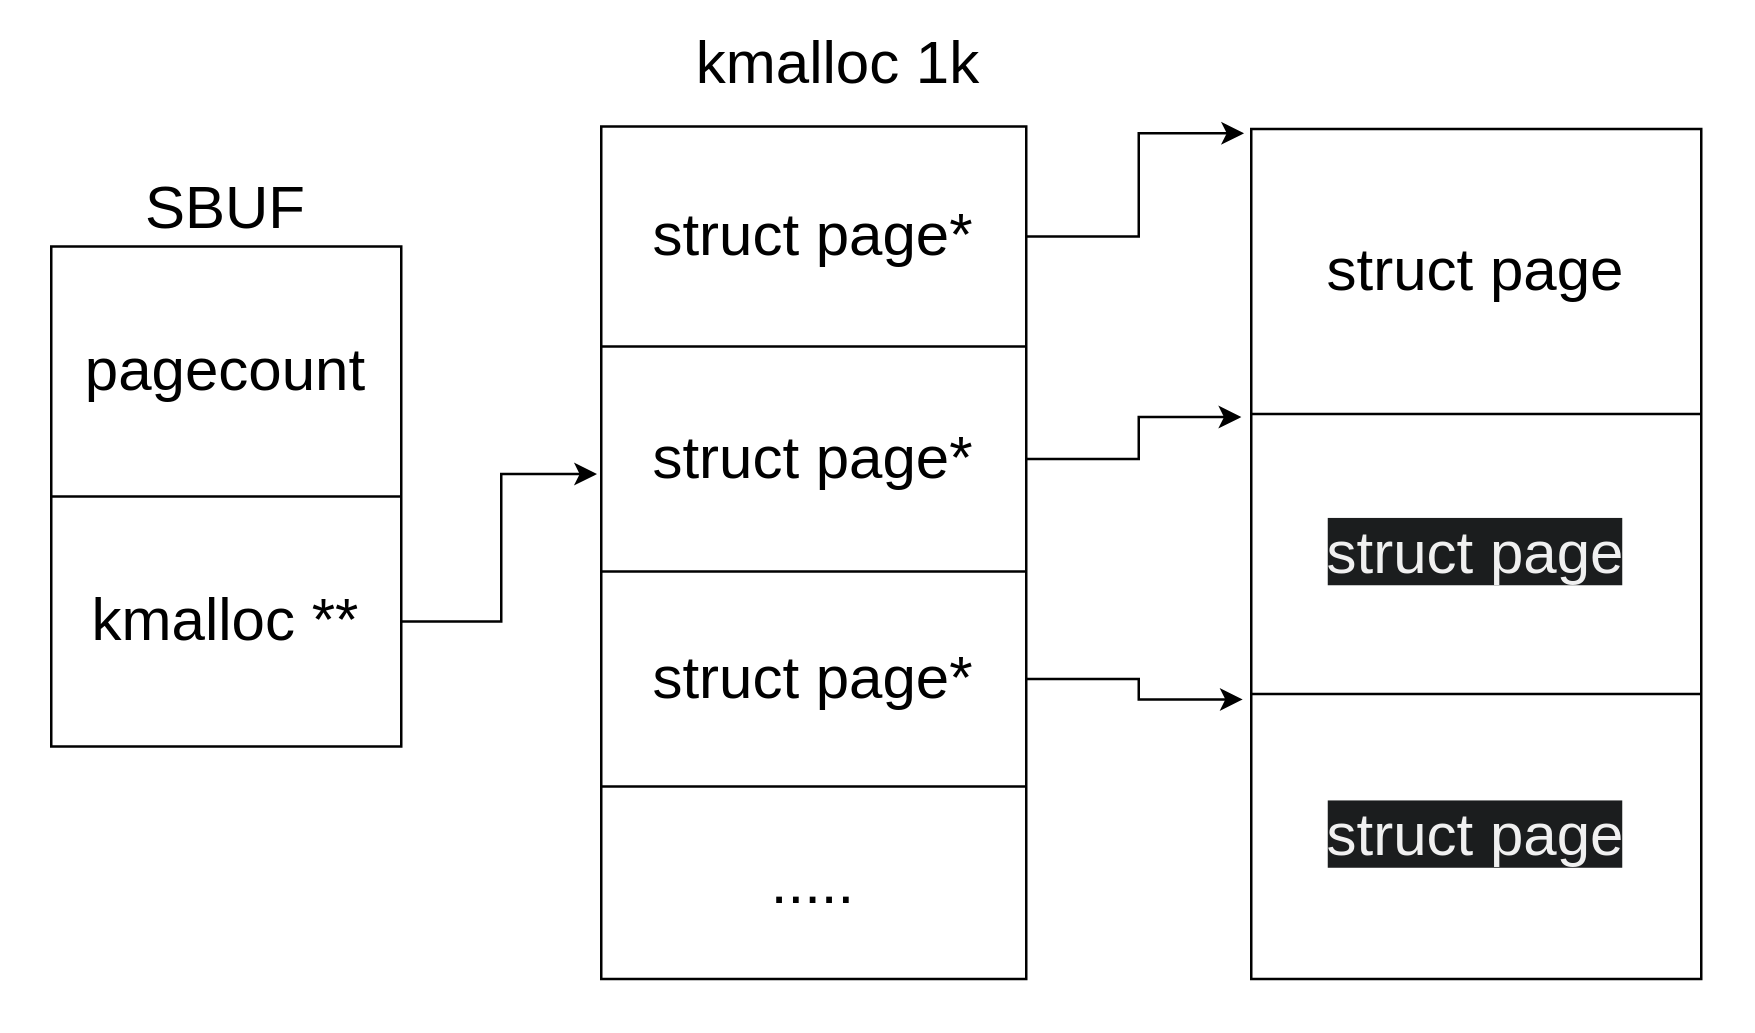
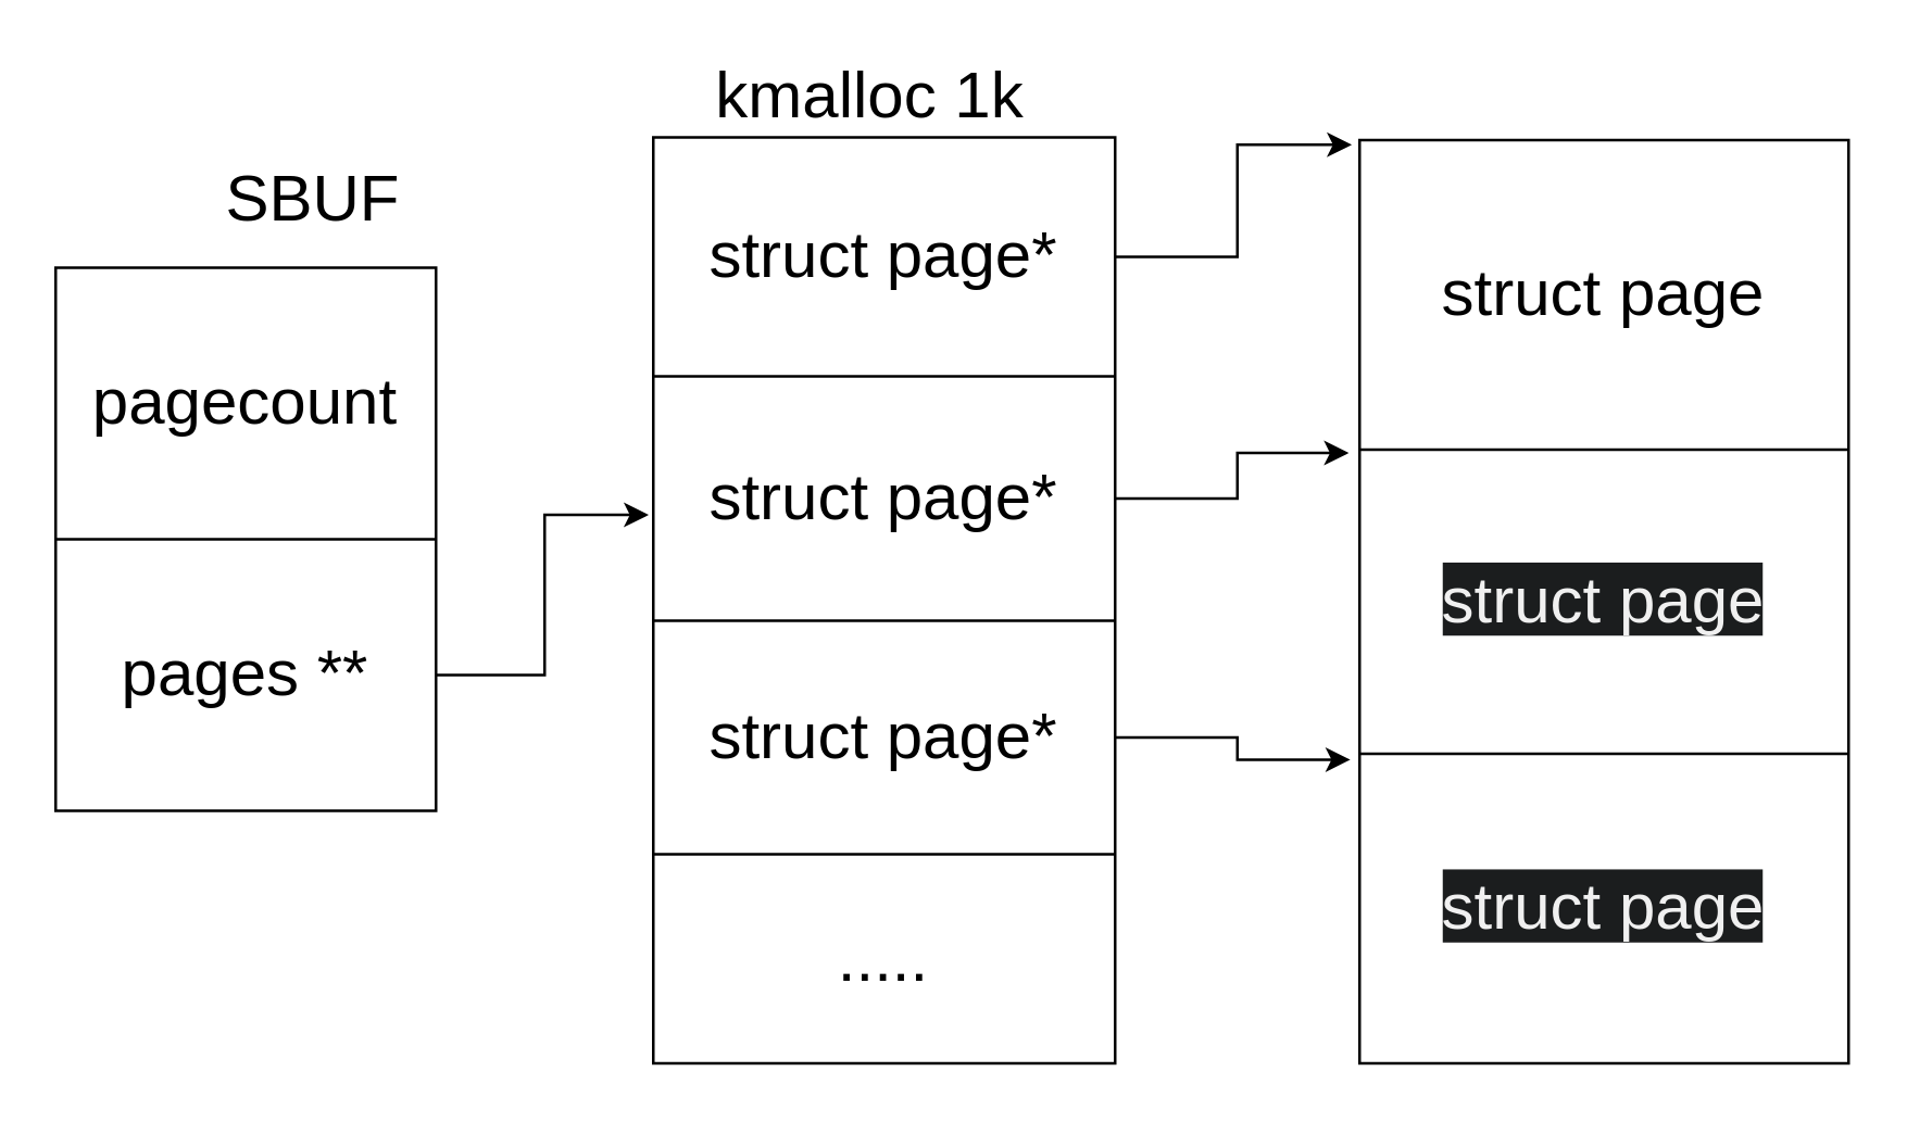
  <mxCell id="0" />
  <mxCell id="1" parent="0" />
  <mxCell id="2" value="" style="shape=table;startSize=0;container=1;collapsible=0;childLayout=tableLayout;" vertex="1" parent="1"><mxGeometry x="240" y="50" width="170" height="341" as="geometry" /></mxCell>
  <mxCell id="3" value="" style="shape=tableRow;horizontal=0;startSize=0;swimlaneHead=0;swimlaneBody=0;strokeColor=inherit;top=0;left=0;bottom=0;right=0;collapsible=0;dropTarget=0;fillColor=none;points=[[0,0.5],[1,0.5]];portConstraint=eastwest;" vertex="1" parent="2"><mxGeometry width="170" height="88" as="geometry" /></mxCell>
  <mxCell id="4" value="&lt;span style=&quot;font-size: 24px;&quot;&gt;struct page*&lt;/span&gt;" style="shape=partialRectangle;html=1;whiteSpace=wrap;connectable=0;strokeColor=inherit;overflow=hidden;fillColor=none;top=0;left=0;bottom=0;right=0;pointerEvents=1;" vertex="1" parent="3"><mxGeometry width="170" height="88" as="geometry"><mxRectangle width="170" height="88" as="alternateBounds" /></mxGeometry></mxCell>
  <mxCell id="5" value="" style="shape=tableRow;horizontal=0;startSize=0;swimlaneHead=0;swimlaneBody=0;strokeColor=inherit;top=0;left=0;bottom=0;right=0;collapsible=0;dropTarget=0;fillColor=none;points=[[0,0.5],[1,0.5]];portConstraint=eastwest;" vertex="1" parent="2"><mxGeometry y="88" width="170" height="90" as="geometry" /></mxCell>
  <mxCell id="6" value="&lt;span style=&quot;font-size: 24px;&quot;&gt;struct page*&lt;/span&gt;" style="shape=partialRectangle;html=1;whiteSpace=wrap;connectable=0;strokeColor=inherit;overflow=hidden;fillColor=none;top=0;left=0;bottom=0;right=0;pointerEvents=1;container=1;" vertex="1" parent="5"><mxGeometry width="170" height="90" as="geometry"><mxRectangle width="170" height="90" as="alternateBounds" /></mxGeometry></mxCell>
  <mxCell id="7" value="" style="shape=tableRow;horizontal=0;startSize=0;swimlaneHead=0;swimlaneBody=0;strokeColor=inherit;top=0;left=0;bottom=0;right=0;collapsible=0;dropTarget=0;fillColor=none;points=[[0,0.5],[1,0.5]];portConstraint=eastwest;" vertex="1" parent="2"><mxGeometry y="178" width="170" height="86" as="geometry" /></mxCell>
  <mxCell id="8" value="&lt;span style=&quot;font-size: 24px;&quot;&gt;struct page*&lt;/span&gt;" style="shape=partialRectangle;html=1;whiteSpace=wrap;connectable=0;strokeColor=inherit;overflow=hidden;fillColor=none;top=0;left=0;bottom=0;right=0;pointerEvents=1;" vertex="1" parent="7"><mxGeometry width="170" height="86" as="geometry"><mxRectangle width="170" height="86" as="alternateBounds" /></mxGeometry></mxCell>
  <mxCell id="9" value="" style="shape=tableRow;horizontal=0;startSize=0;swimlaneHead=0;swimlaneBody=0;strokeColor=inherit;top=0;left=0;bottom=0;right=0;collapsible=0;dropTarget=0;fillColor=none;points=[[0,0.5],[1,0.5]];portConstraint=eastwest;" vertex="1" parent="2"><mxGeometry y="264" width="170" height="77" as="geometry" /></mxCell>
  <mxCell id="10" value="&lt;font style=&quot;font-size: 24px;&quot;&gt;.....&lt;/font&gt;" style="shape=partialRectangle;html=1;whiteSpace=wrap;connectable=0;strokeColor=inherit;overflow=hidden;fillColor=none;top=0;left=0;bottom=0;right=0;pointerEvents=1;container=1;" vertex="1" parent="9"><mxGeometry width="170" height="77" as="geometry"><mxRectangle width="170" height="77" as="alternateBounds" /></mxGeometry></mxCell>
- <mxCell id="11" value="&lt;font style=&quot;font-size: 24px;&quot;&gt;kmalloc 1k&lt;/font&gt;" style="text;strokeColor=none;align=center;fillColor=none;html=1;verticalAlign=middle;whiteSpace=wrap;rounded=0;" vertex="1" parent="1"><mxGeometry x="255" y="10" width="160" height="30" as="geometry" /></mxCell>
+ <mxCell id="11" value="&lt;font style=&quot;font-size: 24px;&quot;&gt;kmalloc 1k&lt;/font&gt;" style="text;strokeColor=none;align=center;fillColor=none;html=1;verticalAlign=middle;whiteSpace=wrap;rounded=0;" vertex="1" parent="1"><mxGeometry x="240" y="20" width="160" height="30" as="geometry" /></mxCell>
  <mxCell id="12" value="" style="shape=table;startSize=0;container=1;collapsible=0;childLayout=tableLayout;" vertex="1" parent="1"><mxGeometry x="20" y="98" width="140" height="200" as="geometry" /></mxCell>
  <mxCell id="13" value="" style="shape=tableRow;horizontal=0;startSize=0;swimlaneHead=0;swimlaneBody=0;strokeColor=inherit;top=0;left=0;bottom=0;right=0;collapsible=0;dropTarget=0;fillColor=none;points=[[0,0.5],[1,0.5]];portConstraint=eastwest;" vertex="1" parent="12"><mxGeometry width="140" height="100" as="geometry" /></mxCell>
  <mxCell id="14" value="&lt;font style=&quot;font-size: 24px;&quot;&gt;pagecount&lt;/font&gt;" style="shape=partialRectangle;html=1;whiteSpace=wrap;connectable=0;strokeColor=inherit;overflow=hidden;fillColor=none;top=0;left=0;bottom=0;right=0;pointerEvents=1;" vertex="1" parent="13"><mxGeometry width="140" height="100" as="geometry"><mxRectangle width="140" height="100" as="alternateBounds" /></mxGeometry></mxCell>
  <mxCell id="15" value="" style="shape=tableRow;horizontal=0;startSize=0;swimlaneHead=0;swimlaneBody=0;strokeColor=inherit;top=0;left=0;bottom=0;right=0;collapsible=0;dropTarget=0;fillColor=none;points=[[0,0.5],[1,0.5]];portConstraint=eastwest;" vertex="1" parent="12"><mxGeometry y="100" width="140" height="100" as="geometry" /></mxCell>
- <mxCell id="16" value="&lt;font style=&quot;font-size: 24px;&quot;&gt;kmalloc **&lt;/font&gt;" style="shape=partialRectangle;html=1;whiteSpace=wrap;connectable=0;strokeColor=inherit;overflow=hidden;fillColor=none;top=0;left=0;bottom=0;right=0;pointerEvents=1;" vertex="1" parent="15"><mxGeometry width="140" height="100" as="geometry"><mxRectangle width="140" height="100" as="alternateBounds" /></mxGeometry></mxCell>
- <mxCell id="17" value="&lt;font style=&quot;font-size: 24px;&quot;&gt;SBUF&lt;/font&gt;" style="text;strokeColor=none;align=center;fillColor=none;html=1;verticalAlign=middle;whiteSpace=wrap;rounded=0;" vertex="1" parent="1"><mxGeometry x="60" y="68" width="60" height="30" as="geometry" /></mxCell>
+ <mxCell id="16" value="&lt;font style=&quot;font-size: 24px;&quot;&gt;pages **&lt;/font&gt;" style="shape=partialRectangle;html=1;whiteSpace=wrap;connectable=0;strokeColor=inherit;overflow=hidden;fillColor=none;top=0;left=0;bottom=0;right=0;pointerEvents=1;" vertex="1" parent="15"><mxGeometry width="140" height="100" as="geometry"><mxRectangle width="140" height="100" as="alternateBounds" /></mxGeometry></mxCell>
+ <mxCell id="17" value="&lt;font style=&quot;font-size: 24px;&quot;&gt;SBUF&lt;/font&gt;" style="text;strokeColor=none;align=center;fillColor=none;html=1;verticalAlign=middle;whiteSpace=wrap;rounded=0;" vertex="1" parent="1"><mxGeometry x="85" y="58" width="60" height="30" as="geometry" /></mxCell>
  <mxCell id="18" style="edgeStyle=orthogonalEdgeStyle;rounded=0;orthogonalLoop=1;jettySize=auto;html=1;entryX=-0.01;entryY=0.567;entryDx=0;entryDy=0;entryPerimeter=0;" edge="1" parent="1" source="15" target="5"><mxGeometry relative="1" as="geometry" /></mxCell>
  <mxCell id="19" value="" style="shape=table;startSize=0;container=1;collapsible=0;childLayout=tableLayout;" vertex="1" parent="1"><mxGeometry x="500" y="51" width="180" height="340" as="geometry" /></mxCell>
  <mxCell id="20" value="" style="shape=tableRow;horizontal=0;startSize=0;swimlaneHead=0;swimlaneBody=0;strokeColor=inherit;top=0;left=0;bottom=0;right=0;collapsible=0;dropTarget=0;fillColor=none;points=[[0,0.5],[1,0.5]];portConstraint=eastwest;" vertex="1" parent="19"><mxGeometry width="180" height="114" as="geometry" /></mxCell>
  <mxCell id="21" value="&lt;font style=&quot;font-size: 24px;&quot;&gt;struct page&lt;/font&gt;" style="shape=partialRectangle;html=1;whiteSpace=wrap;connectable=0;strokeColor=inherit;overflow=hidden;fillColor=none;top=0;left=0;bottom=0;right=0;pointerEvents=1;" vertex="1" parent="20"><mxGeometry width="180" height="114" as="geometry"><mxRectangle width="180" height="114" as="alternateBounds" /></mxGeometry></mxCell>
  <mxCell id="22" value="" style="shape=tableRow;horizontal=0;startSize=0;swimlaneHead=0;swimlaneBody=0;strokeColor=inherit;top=0;left=0;bottom=0;right=0;collapsible=0;dropTarget=0;fillColor=none;points=[[0,0.5],[1,0.5]];portConstraint=eastwest;" vertex="1" parent="19"><mxGeometry y="114" width="180" height="112" as="geometry" /></mxCell>
  <mxCell id="23" value="&lt;span style=&quot;color: rgb(240, 240, 240); font-family: Helvetica; font-size: 24px; font-style: normal; font-variant-ligatures: normal; font-variant-caps: normal; font-weight: 400; letter-spacing: normal; orphans: 2; text-align: center; text-indent: 0px; text-transform: none; widows: 2; word-spacing: 0px; -webkit-text-stroke-width: 0px; white-space: normal; background-color: rgb(27, 29, 30); text-decoration-thickness: initial; text-decoration-style: initial; text-decoration-color: initial; display: inline !important; float: none;&quot;&gt;struct page&lt;/span&gt;" style="shape=partialRectangle;html=1;whiteSpace=wrap;connectable=0;strokeColor=inherit;overflow=hidden;fillColor=none;top=0;left=0;bottom=0;right=0;pointerEvents=1;" vertex="1" parent="22"><mxGeometry width="180" height="112" as="geometry"><mxRectangle width="180" height="112" as="alternateBounds" /></mxGeometry></mxCell>
  <mxCell id="24" value="" style="shape=tableRow;horizontal=0;startSize=0;swimlaneHead=0;swimlaneBody=0;strokeColor=inherit;top=0;left=0;bottom=0;right=0;collapsible=0;dropTarget=0;fillColor=none;points=[[0,0.5],[1,0.5]];portConstraint=eastwest;" vertex="1" parent="19"><mxGeometry y="226" width="180" height="114" as="geometry" /></mxCell>
  <mxCell id="25" value="&lt;span style=&quot;color: rgb(240, 240, 240); font-family: Helvetica; font-size: 24px; font-style: normal; font-variant-ligatures: normal; font-variant-caps: normal; font-weight: 400; letter-spacing: normal; orphans: 2; text-align: center; text-indent: 0px; text-transform: none; widows: 2; word-spacing: 0px; -webkit-text-stroke-width: 0px; white-space: normal; background-color: rgb(27, 29, 30); text-decoration-thickness: initial; text-decoration-style: initial; text-decoration-color: initial; display: inline !important; float: none;&quot;&gt;struct page&lt;/span&gt;" style="shape=partialRectangle;html=1;whiteSpace=wrap;connectable=0;strokeColor=inherit;overflow=hidden;fillColor=none;top=0;left=0;bottom=0;right=0;pointerEvents=1;" vertex="1" parent="24"><mxGeometry width="180" height="114" as="geometry"><mxRectangle width="180" height="114" as="alternateBounds" /></mxGeometry></mxCell>
  <mxCell id="26" style="edgeStyle=orthogonalEdgeStyle;rounded=0;orthogonalLoop=1;jettySize=auto;html=1;entryX=-0.016;entryY=0.015;entryDx=0;entryDy=0;entryPerimeter=0;" edge="1" parent="1" source="3" target="20"><mxGeometry relative="1" as="geometry"><mxPoint x="490" y="51" as="targetPoint" /></mxGeometry></mxCell>
  <mxCell id="27" style="edgeStyle=orthogonalEdgeStyle;rounded=0;orthogonalLoop=1;jettySize=auto;html=1;entryX=-0.022;entryY=0.011;entryDx=0;entryDy=0;entryPerimeter=0;" edge="1" parent="1" source="5" target="22"><mxGeometry relative="1" as="geometry" /></mxCell>
  <mxCell id="28" style="edgeStyle=orthogonalEdgeStyle;rounded=0;orthogonalLoop=1;jettySize=auto;html=1;entryX=-0.019;entryY=0.019;entryDx=0;entryDy=0;entryPerimeter=0;" edge="1" parent="1" source="7" target="24"><mxGeometry relative="1" as="geometry" /></mxCell>
